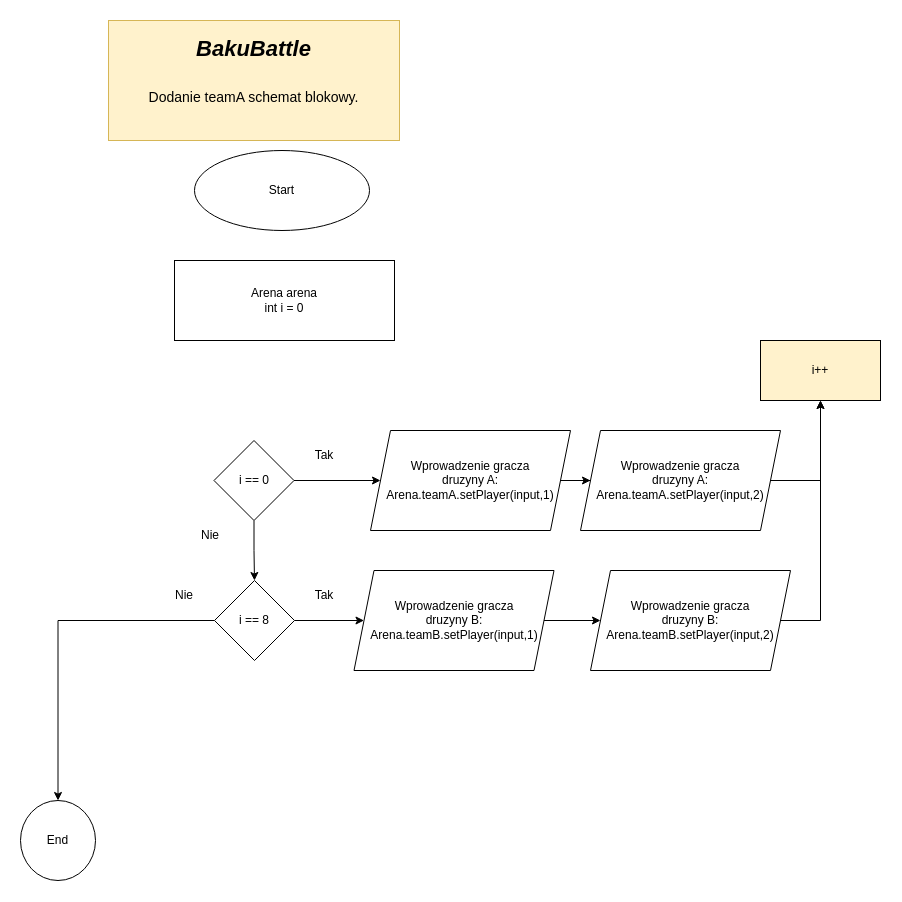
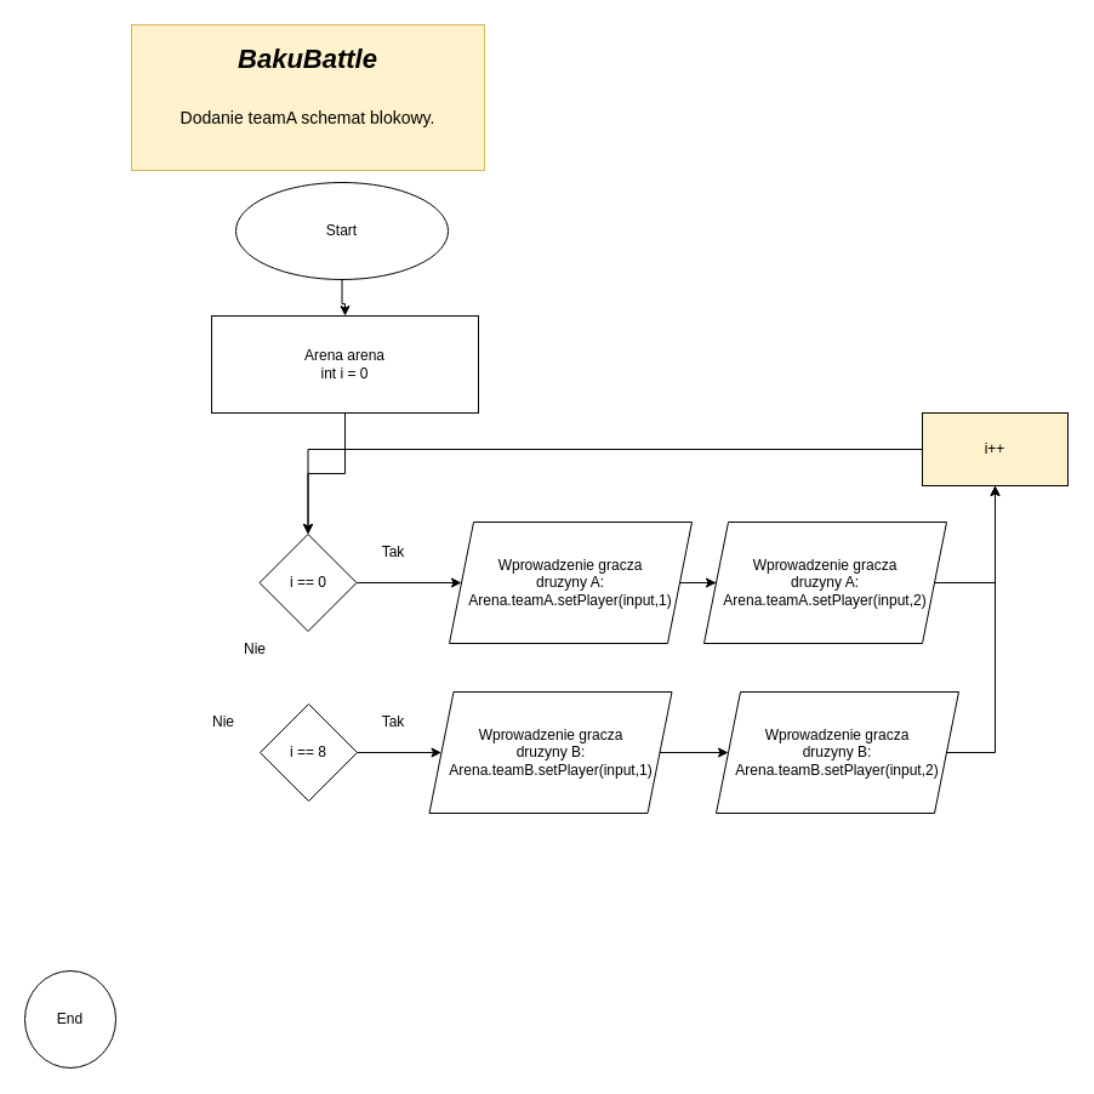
  <mxCell id="0" />
  <mxCell id="1" parent="0" />
  <mxCell id="2" value="&lt;br&gt;&lt;div&gt;&lt;i&gt;BakuBattle&lt;/i&gt;&lt;/div&gt;&lt;div&gt;&lt;br&gt;&lt;/div&gt;&lt;div style=&quot;font-size: 14px&quot; align=&quot;center&quot;&gt;&lt;span style=&quot;font-weight: normal&quot;&gt;Dodanie teamA schemat blokowy.&lt;/span&gt;&lt;br&gt;&lt;/div&gt;" style="text;html=1;strokeColor=#d6b656;fillColor=#fff2cc;spacing=5;spacingTop=-20;whiteSpace=wrap;overflow=hidden;rounded=0;fontFamily=Helvetica;align=center;fontStyle=1;fontSize=22;" parent="1" vertex="1"><mxGeometry x="108" y="20" width="291" height="120" as="geometry" /></mxCell>
+ <mxCell id="3" style="edgeStyle=orthogonalEdgeStyle;rounded=0;orthogonalLoop=1;jettySize=auto;html=1;" parent="1" source="4" target="6" edge="1"><mxGeometry relative="1" as="geometry" /></mxCell>
  <mxCell id="4" value="Start" style="ellipse;whiteSpace=wrap;html=1;" parent="1" vertex="1"><mxGeometry x="194" y="150" width="175" height="80" as="geometry" /></mxCell>
+ <mxCell id="5" style="edgeStyle=orthogonalEdgeStyle;rounded=0;orthogonalLoop=1;jettySize=auto;html=1;" edge="1" parent="1" source="6" target="19"><mxGeometry relative="1" as="geometry" /></mxCell>
  <mxCell id="6" value="&lt;div&gt;Arena arena&lt;br&gt;&lt;/div&gt;&lt;div&gt;int i = 0&lt;br&gt;&lt;/div&gt;" style="rounded=0;whiteSpace=wrap;html=1;" parent="1" vertex="1"><mxGeometry x="174" y="260" width="220" height="80" as="geometry" /></mxCell>
  <mxCell id="7" style="edgeStyle=orthogonalEdgeStyle;rounded=0;orthogonalLoop=1;jettySize=auto;html=1;" edge="1" parent="1" source="8" target="16"><mxGeometry relative="1" as="geometry" /></mxCell>
  <mxCell id="8" value="&lt;div&gt;Wprowadzenie gracza &lt;br&gt;&lt;/div&gt;druzyny A:&lt;div&gt;Arena.teamA.setPlayer(input,1)&lt;br&gt;&lt;/div&gt;" style="shape=parallelogram;perimeter=parallelogramPerimeter;whiteSpace=wrap;html=1;fixedSize=1;" parent="1" vertex="1"><mxGeometry x="370" y="430" width="200" height="100" as="geometry" /></mxCell>
- <mxCell id="9" style="edgeStyle=orthogonalEdgeStyle;rounded=0;orthogonalLoop=1;jettySize=auto;html=1;" parent="1" source="14" target="11" edge="1"><mxGeometry relative="1" as="geometry"><mxPoint x="214" y="460" as="sourcePoint" /></mxGeometry></mxCell>
  <mxCell id="10" value="Tak" style="text;html=1;strokeColor=none;fillColor=none;align=center;verticalAlign=middle;whiteSpace=wrap;rounded=0;" parent="1" vertex="1"><mxGeometry x="293.5" y="440" width="60" height="30" as="geometry" /></mxCell>
  <mxCell id="11" value="End" style="ellipse;whiteSpace=wrap;html=1;" parent="1" vertex="1"><mxGeometry x="20" y="800" width="75" height="80" as="geometry" /></mxCell>
  <mxCell id="12" value="Nie" style="text;html=1;strokeColor=none;fillColor=none;align=center;verticalAlign=middle;whiteSpace=wrap;rounded=0;" parent="1" vertex="1"><mxGeometry x="180" y="520" width="60" height="30" as="geometry" /></mxCell>
  <mxCell id="13" style="edgeStyle=orthogonalEdgeStyle;rounded=0;orthogonalLoop=1;jettySize=auto;html=1;" edge="1" parent="1" source="14" target="24"><mxGeometry relative="1" as="geometry" /></mxCell>
  <mxCell id="14" value="i == 8" style="rhombus;whiteSpace=wrap;html=1;" vertex="1" parent="1"><mxGeometry x="214" y="580" width="80" height="80" as="geometry" /></mxCell>
  <mxCell id="15" value="" style="edgeStyle=orthogonalEdgeStyle;rounded=0;orthogonalLoop=1;jettySize=auto;html=1;" edge="1" parent="1" source="16" target="21"><mxGeometry relative="1" as="geometry"><Array as="points"><mxPoint x="820" y="480" /></Array></mxGeometry></mxCell>
  <mxCell id="16" value="&lt;div&gt;Wprowadzenie gracza &lt;br&gt;&lt;/div&gt;druzyny A:&lt;div&gt;Arena.teamA.setPlayer(input,2)&lt;br&gt;&lt;/div&gt;" style="shape=parallelogram;perimeter=parallelogramPerimeter;whiteSpace=wrap;html=1;fixedSize=1;" vertex="1" parent="1"><mxGeometry x="580" y="430" width="200" height="100" as="geometry" /></mxCell>
- <mxCell id="17" style="edgeStyle=orthogonalEdgeStyle;rounded=0;orthogonalLoop=1;jettySize=auto;html=1;" edge="1" parent="1" source="19" target="14"><mxGeometry relative="1" as="geometry" /></mxCell>
  <mxCell id="18" style="edgeStyle=orthogonalEdgeStyle;rounded=0;orthogonalLoop=1;jettySize=auto;html=1;" edge="1" parent="1" source="19" target="8"><mxGeometry relative="1" as="geometry" /></mxCell>
  <mxCell id="19" value="i == 0" style="rhombus;whiteSpace=wrap;html=1;" vertex="1" parent="1"><mxGeometry x="213.5" y="440" width="80" height="80" as="geometry" /></mxCell>
+ <mxCell id="20" style="edgeStyle=orthogonalEdgeStyle;rounded=0;orthogonalLoop=1;jettySize=auto;html=1;" edge="1" parent="1" source="21" target="19"><mxGeometry relative="1" as="geometry" /></mxCell>
  <mxCell id="21" value="i++" style="whiteSpace=wrap;html=1;fillColor=#fff2cc;" vertex="1" parent="1"><mxGeometry x="760" y="340" width="120" height="60" as="geometry" /></mxCell>
  <mxCell id="22" value="Nie" style="text;html=1;strokeColor=none;fillColor=none;align=center;verticalAlign=middle;whiteSpace=wrap;rounded=0;" vertex="1" parent="1"><mxGeometry x="154" y="580" width="60" height="30" as="geometry" /></mxCell>
  <mxCell id="23" style="edgeStyle=orthogonalEdgeStyle;rounded=0;orthogonalLoop=1;jettySize=auto;html=1;" edge="1" parent="1" source="24" target="26"><mxGeometry relative="1" as="geometry" /></mxCell>
  <mxCell id="24" value="&lt;div&gt;Wprowadzenie gracza &lt;br&gt;&lt;/div&gt;&lt;div&gt;druzyny B:&lt;br&gt;&lt;/div&gt;&lt;div&gt;Arena.teamB.setPlayer(input,1)&lt;br&gt;&lt;/div&gt;" style="shape=parallelogram;perimeter=parallelogramPerimeter;whiteSpace=wrap;html=1;fixedSize=1;" vertex="1" parent="1"><mxGeometry x="353.5" y="570" width="200" height="100" as="geometry" /></mxCell>
  <mxCell id="25" style="edgeStyle=orthogonalEdgeStyle;rounded=0;orthogonalLoop=1;jettySize=auto;html=1;" edge="1" parent="1" source="26" target="21"><mxGeometry relative="1" as="geometry"><Array as="points"><mxPoint x="820" y="620" /></Array></mxGeometry></mxCell>
  <mxCell id="26" value="&lt;div&gt;&lt;div&gt;Wprowadzenie gracza &lt;br&gt;&lt;/div&gt;druzyny B:&lt;/div&gt;&lt;div&gt;Arena.teamB.setPlayer(input,2)&lt;br&gt;&lt;/div&gt;" style="shape=parallelogram;perimeter=parallelogramPerimeter;whiteSpace=wrap;html=1;fixedSize=1;" vertex="1" parent="1"><mxGeometry x="590" y="570" width="200" height="100" as="geometry" /></mxCell>
  <mxCell id="27" value="Tak" style="text;html=1;strokeColor=none;fillColor=none;align=center;verticalAlign=middle;whiteSpace=wrap;rounded=0;" vertex="1" parent="1"><mxGeometry x="293.5" y="580" width="60" height="30" as="geometry" /></mxCell>
